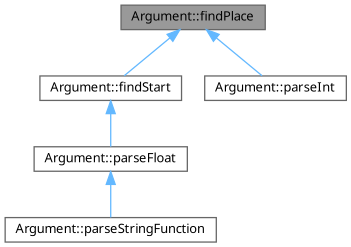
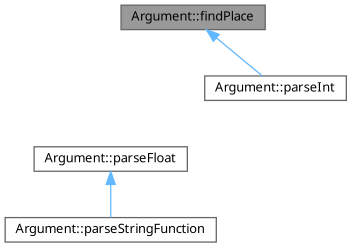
  digraph {
    fontname="Noto Sans"
    rankdir=TB
    node [color=grey40 fillcolor=white fontname="Noto Sans" fontsize=10 shape=box style=filled]
    edge [color=steelblue1 dir=back fontname="Noto Sans" fontsize=10 labelfontname=Helvetica labelfontsize=10 style=solid]
    n1 [color=gray40 fillcolor=grey60 fontcolor=black height=0.2 label="Argument::findPlace" width=0.4]
-   n2 [height=0.2 label="Argument::findStart" width=0.4]
    n3 [height=0.2 label="Argument::parseInt" width=0.4]
    n4 [height=0.2 label="Argument::parseFloat" width=0.4]
    n5 [height=0.2 label="Argument::parseStringFunction" width=0.4]
-   n1 -> n2
    n1 -> n3
-   n2 -> n4
    n4 -> n5
  }
